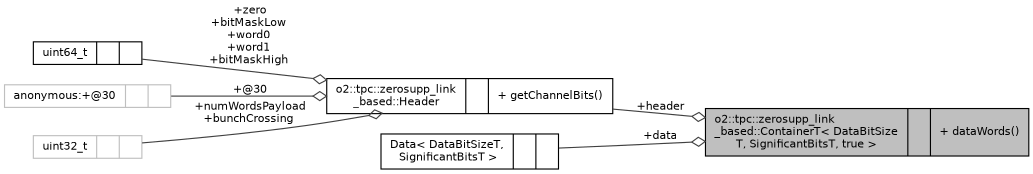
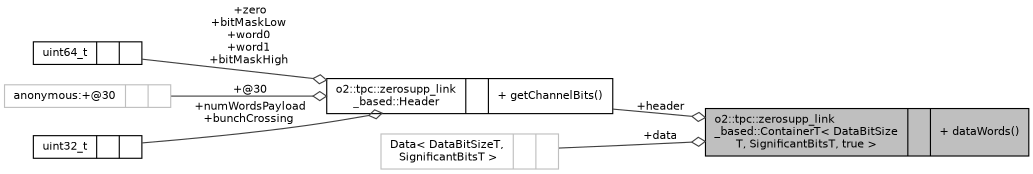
  digraph {
    rankdir=LR
    node [color=black fontname=Helvetica fontsize=10 shape=record]
    edge [arrowhead=odiamond color=grey25 fontname=Helvetica fontsize=10 labelfontname=Helvetica labelfontsize=10 style=solid]
    n1 [fillcolor=grey75 fontcolor=black height=0.2 label="{o2::tpc::zerosupp_link\l_based::ContainerT\< DataBitSize\lT, SignificantBitsT, true \>\n||+ dataWords()\l}" style=filled width=0.4]
    n2 [height=0.2 label="{o2::tpc::zerosupp_link\l_based::Header\n||+ getChannelBits()\l}" width=0.4]
    n3 [height=0.2 label="{uint64_t\n||}" width=0.4]
    n4 [color=grey75 height=0.2 label="{anonymous:+@30\n||}" width=0.4]
-   n5 [color=grey75 height=0.2 label="{uint32_t\n||}" width=0.4]
-   n6 [height=0.2 label="{Data\< DataBitSizeT,\l SignificantBitsT \>\n||}" width=0.4]
+   n5 [height=0.2 label="{uint32_t\n||}" width=0.4]
+   n6 [color=grey75 height=0.2 label="{Data\< DataBitSizeT,\l SignificantBitsT \>\n||}" width=0.4]
    n2 -> n1 [label=" +header"]
    n3 -> n2 [label=" +zero\n+bitMaskLow\n+word0\n+word1\n+bitMaskHigh"]
    n4 -> n2 [label=" +@30"]
    n5 -> n2 [label=" +numWordsPayload\n+bunchCrossing"]
    n6 -> n1 [label=" +data"]
  }
